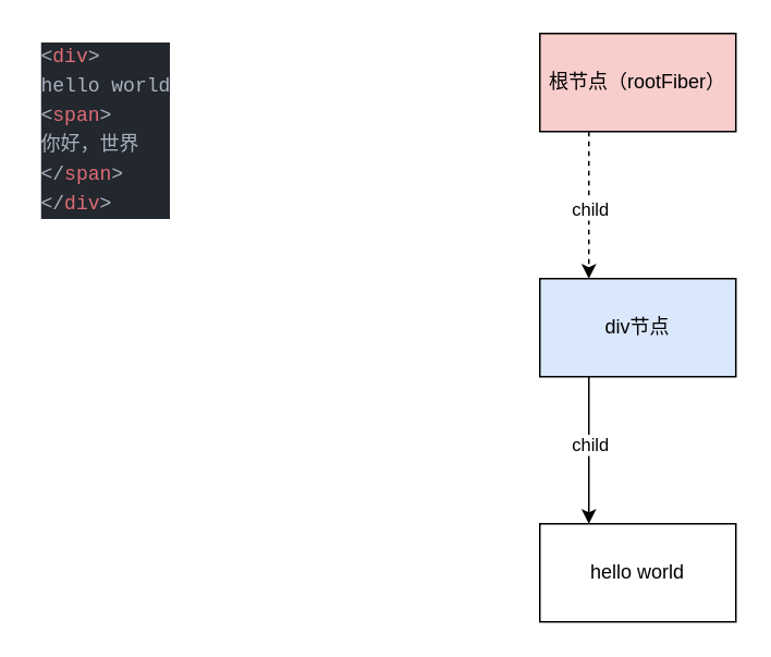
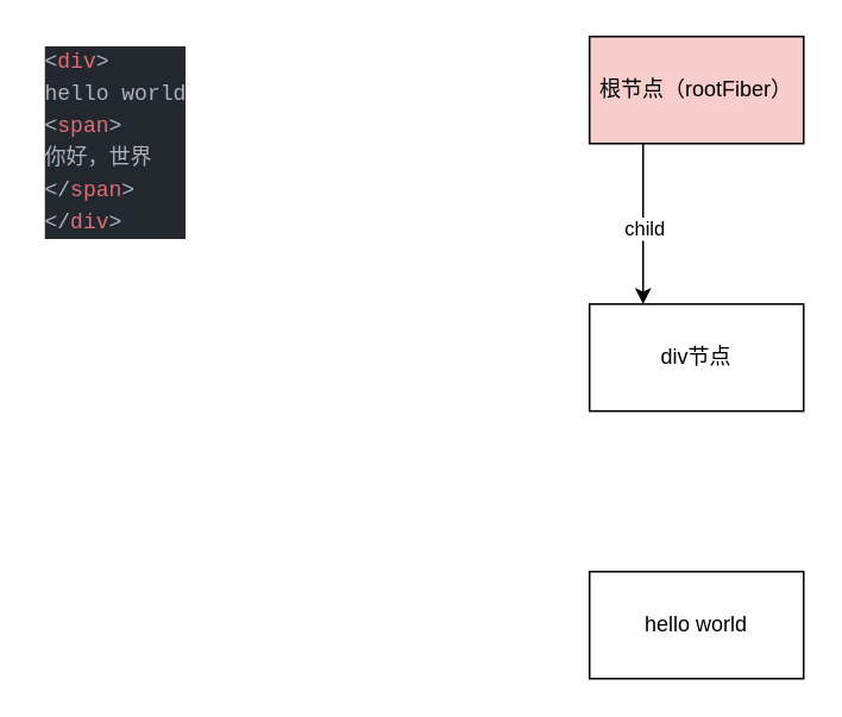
  <mxCell id="0" />
  <mxCell id="1" parent="0" />
  <mxCell id="2" value="根节点（rootFiber）" style="rounded=0;whiteSpace=wrap;html=1;fillColor=#f8cecc;" vertex="1" parent="1"><mxGeometry x="330" y="20" width="120" height="60" as="geometry" /></mxCell>
  <mxCell id="3" value="&lt;h1&gt;&lt;div style=&quot;color: rgb(171, 178, 191); background-color: rgb(35, 39, 46); font-family: Menlo, Monaco, &amp;quot;Courier New&amp;quot;, monospace; font-weight: normal; font-size: 12px; line-height: 18px;&quot;&gt;&lt;div&gt;&amp;lt;&lt;span style=&quot;color: #e06c75;&quot;&gt;div&lt;/span&gt;&amp;gt;&lt;/div&gt;&lt;div&gt;  hello world&lt;/div&gt;&lt;div&gt;  &amp;lt;&lt;span style=&quot;color: #e06c75;&quot;&gt;span&lt;/span&gt;&amp;gt;&lt;/div&gt;&lt;div&gt;    你好，世界&lt;/div&gt;&lt;div&gt;  &amp;lt;/&lt;span style=&quot;color: #e06c75;&quot;&gt;span&lt;/span&gt;&amp;gt;&lt;/div&gt;&lt;div&gt;&amp;lt;/&lt;span style=&quot;color: #e06c75;&quot;&gt;div&lt;/span&gt;&amp;gt;&lt;/div&gt;&lt;/div&gt;&lt;/h1&gt;" style="text;html=1;strokeColor=none;fillColor=none;spacing=5;spacingTop=-20;whiteSpace=wrap;overflow=hidden;rounded=0;" vertex="1" parent="1"><mxGeometry x="20" y="20" width="190" height="300" as="geometry" /></mxCell>
- <mxCell id="4" value="div节点" style="rounded=0;whiteSpace=wrap;html=1;fillColor=#dae8fc;" vertex="1" parent="1"><mxGeometry x="330" y="170" width="120" height="60" as="geometry" /></mxCell>
- <mxCell id="5" value="" style="endArrow=classic;html=1;exitX=0.25;exitY=1;exitDx=0;exitDy=0;entryX=0.25;entryY=0;entryDx=0;entryDy=0;dashed=1;" edge="1" parent="1" source="2" target="4"><mxGeometry width="50" height="50" relative="1" as="geometry"><mxPoint x="330" y="160" as="sourcePoint" /><mxPoint x="380" y="110" as="targetPoint" /></mxGeometry></mxCell>
+ <mxCell id="4" value="div节点" style="rounded=0;whiteSpace=wrap;html=1;" vertex="1" parent="1"><mxGeometry x="330" y="170" width="120" height="60" as="geometry" /></mxCell>
+ <mxCell id="5" value="" style="endArrow=classic;html=1;exitX=0.25;exitY=1;exitDx=0;exitDy=0;entryX=0.25;entryY=0;entryDx=0;entryDy=0;" edge="1" parent="1" source="2" target="4"><mxGeometry width="50" height="50" relative="1" as="geometry"><mxPoint x="330" y="160" as="sourcePoint" /><mxPoint x="380" y="110" as="targetPoint" /></mxGeometry></mxCell>
  <mxCell id="6" value="child" style="edgeLabel;html=1;align=center;verticalAlign=middle;resizable=0;points=[];" vertex="1" connectable="0" parent="5"><mxGeometry x="0.037" relative="1" as="geometry"><mxPoint as="offset" /></mxGeometry></mxCell>
  <mxCell id="7" value="hello world" style="rounded=0;whiteSpace=wrap;html=1;" vertex="1" parent="1"><mxGeometry x="330" y="320" width="120" height="60" as="geometry" /></mxCell>
- <mxCell id="8" value="" style="endArrow=classic;html=1;exitX=0.25;exitY=1;exitDx=0;exitDy=0;entryX=0.25;entryY=0;entryDx=0;entryDy=0;" edge="1" parent="1" source="4" target="7"><mxGeometry width="50" height="50" relative="1" as="geometry"><mxPoint x="160" y="350" as="sourcePoint" /><mxPoint x="210" y="300" as="targetPoint" /></mxGeometry></mxCell>
- <mxCell id="9" value="child" style="edgeLabel;html=1;align=center;verticalAlign=middle;resizable=0;points=[];" vertex="1" connectable="0" parent="8"><mxGeometry x="-0.1" relative="1" as="geometry"><mxPoint as="offset" /></mxGeometry></mxCell>
